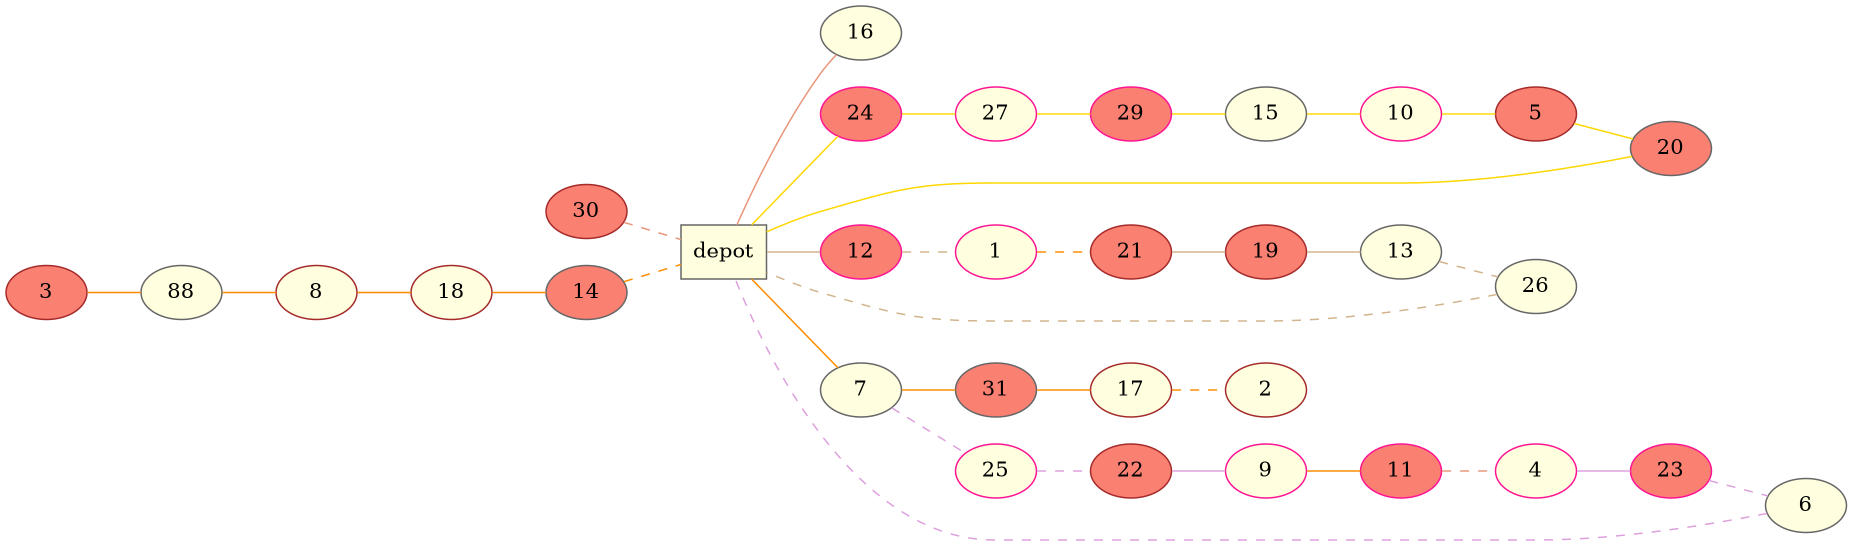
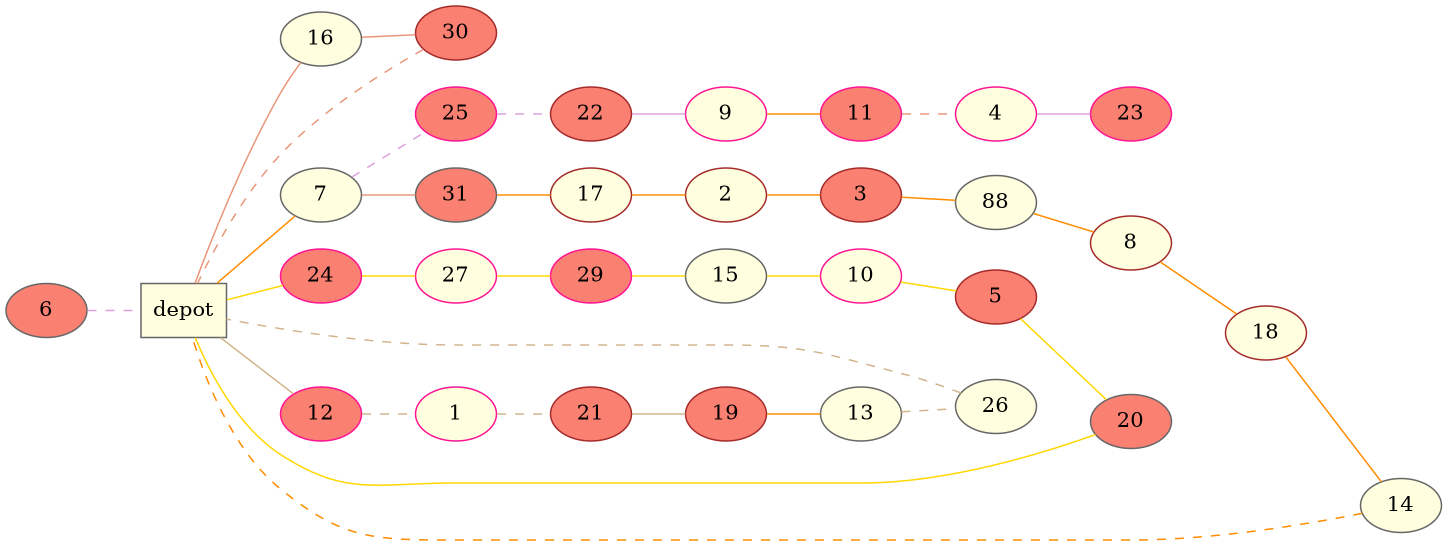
  graph {
    rankdir=LR
    node [color=gray40 fillcolor=lightyellow shape=ellipse style=filled]
    edge [color=darkorange style=solid]
    n1 [label=depot shape=box]
    16
    24 [color=deeppink fillcolor=salmon]
    12 [color=deeppink fillcolor=salmon]
    7
    30 [color=brown fillcolor=salmon]
    27 [color=deeppink]
-   25 [color=deeppink]
+   25 [color=deeppink fillcolor=salmon]
    22 [color=brown fillcolor=salmon]
    1 [color=deeppink]
    31 [fillcolor=salmon]
    29 [color=deeppink fillcolor=salmon]
    15
    10 [color=deeppink]
    5 [color=brown fillcolor=salmon]
    20 [fillcolor=salmon]
    9 [color=deeppink]
    11 [color=deeppink fillcolor=salmon]
    4 [color=deeppink]
    23 [color=deeppink fillcolor=salmon]
-   6
+   6 [fillcolor=salmon]
    21 [color=brown fillcolor=salmon]
    19 [color=brown fillcolor=salmon]
    13
    26
    17 [color=brown]
    2 [color=brown]
    3 [color=brown fillcolor=salmon]
    n29 [label=88]
    8 [color=brown]
    18 [color=brown]
-   14 [fillcolor=salmon]
+   14
    n1 -- 16 [color=darksalmon]
    n1 -- 24 [color=gold style=""]
    n1 -- 12 [color=tan]
    n1 -- 7
+   16 -- 30 [color=darksalmon]
    24 -- 27 [color=gold style=""]
    12 -- 1 [color=tan style=dashed]
    7 -- 25 [color=plum style=dashed]
-   7 -- 31
+   7 -- 31 [color=darksalmon]
    30 -- n1 [color=darksalmon style=dashed]
    27 -- 29 [color=gold style=""]
    25 -- 22 [color=plum style=dashed]
    22 -- 9 [color=plum]
-   1 -- 21 [style=dashed]
+   1 -- 21 [color=tan style=dashed]
    31 -- 17
    29 -- 15 [color=gold style=""]
    15 -- 10 [color=gold style=""]
    10 -- 5 [color=gold style=""]
    5 -- 20 [color=gold style=""]
    20 -- n1 [color=gold style=""]
    9 -- 11
    11 -- 4 [color=darksalmon style=dashed]
    4 -- 23 [color=plum]
-   23 -- 6 [color=plum style=dashed]
    6 -- n1 [color=plum style=dashed]
    21 -- 19 [color=tan]
-   19 -- 13 [color=tan]
+   19 -- 13
    13 -- 26 [color=tan style=dashed]
    26 -- n1 [color=tan style=dashed]
-   17 -- 2 [style=dashed]
+   17 -- 2
+   2 -- 3
    3 -- n29
    n29 -- 8
    8 -- 18
    18 -- 14
    14 -- n1 [style=dashed]
  }
